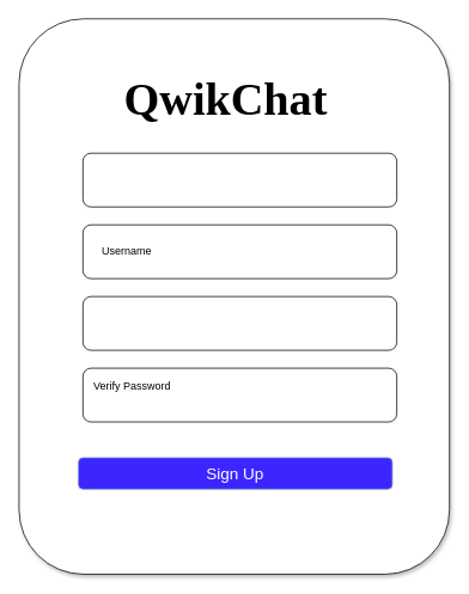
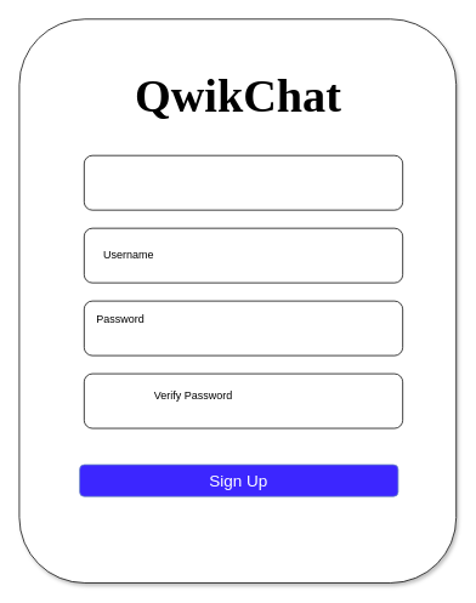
  <mxCell id="0" />
  <mxCell id="1" parent="0" />
  <mxCell id="2" value="" style="rounded=1;whiteSpace=wrap;html=1;glass=0;shadow=1;" vertex="1" parent="1"><mxGeometry x="20.75" y="20" width="480" height="620" as="geometry" /></mxCell>
  <mxCell id="3" value="&lt;font style=&quot;font-size: 18px;&quot; color=&quot;#ffffff&quot;&gt;Sign Up&lt;br&gt;&lt;/font&gt;" style="rounded=1;whiteSpace=wrap;html=1;align=center;verticalAlign=middle;fontFamily=Helvetica;fontSize=12;fillColor=#3C26FF;strokeColor=#6c8ebf;" vertex="1" parent="1"><mxGeometry x="87" y="510" width="350" height="35" as="geometry" /></mxCell>
- <mxCell id="4" value="QwikChat" style="text;html=1;strokeColor=none;fillColor=none;align=center;verticalAlign=middle;whiteSpace=wrap;rounded=0;fontSize=51;fontFamily=Gugi;fontColor=default;fontStyle=1;fontSource=https%3A%2F%2Ffonts.googleapis.com%2Fcss%3Ffamily%3DGugi;" vertex="1" parent="1"><mxGeometry x="146.37" y="65" width="211.25" height="90" as="geometry" /></mxCell>
+ <mxCell id="4" value="QwikChat" style="text;html=1;strokeColor=none;fillColor=none;align=center;verticalAlign=middle;whiteSpace=wrap;rounded=0;fontSize=51;fontFamily=Gugi;fontColor=default;fontStyle=1;fontSource=https%3A%2F%2Ffonts.googleapis.com%2Fcss%3Ffamily%3DGugi;" vertex="1" parent="1"><mxGeometry x="156.37" y="60" width="211.25" height="90" as="geometry" /></mxCell>
  <mxCell id="5" value="" style="group" vertex="1" connectable="0" parent="1"><mxGeometry x="92" y="250" width="350" height="60" as="geometry" /></mxCell>
  <mxCell id="6" value="" style="rounded=1;whiteSpace=wrap;html=1;" vertex="1" parent="5"><mxGeometry width="350" height="60" as="geometry" /></mxCell>
  <mxCell id="7" value="Username" style="text;html=1;strokeColor=none;fillColor=none;align=center;verticalAlign=middle;whiteSpace=wrap;rounded=0;" vertex="1" parent="5"><mxGeometry x="19.37" y="15" width="60" height="30" as="geometry" /></mxCell>
  <mxCell id="8" value="" style="group" vertex="1" connectable="0" parent="1"><mxGeometry x="92" y="330" width="350" height="60" as="geometry" /></mxCell>
  <mxCell id="9" value="" style="rounded=1;whiteSpace=wrap;html=1;" vertex="1" parent="8"><mxGeometry width="350" height="60" as="geometry" /></mxCell>
+ <mxCell id="10" value="Password" style="text;html=1;strokeColor=none;fillColor=none;align=center;verticalAlign=middle;whiteSpace=wrap;rounded=0;" vertex="1" parent="8"><mxGeometry width="80" height="40" as="geometry" /></mxCell>
  <mxCell id="11" value="" style="group" vertex="1" connectable="0" parent="1"><mxGeometry x="92" y="170" width="350" height="60" as="geometry" /></mxCell>
  <mxCell id="12" value="" style="rounded=1;whiteSpace=wrap;html=1;" vertex="1" parent="11"><mxGeometry width="350" height="60" as="geometry" /></mxCell>
  <mxCell id="13" value="" style="group" vertex="1" connectable="0" parent="1"><mxGeometry x="92" y="410" width="350" height="60" as="geometry" /></mxCell>
  <mxCell id="14" value="" style="rounded=1;whiteSpace=wrap;html=1;" vertex="1" parent="13"><mxGeometry width="350" height="60" as="geometry" /></mxCell>
- <mxCell id="15" value="Verify Password" style="text;html=1;strokeColor=none;fillColor=none;align=center;verticalAlign=middle;whiteSpace=wrap;rounded=0;" vertex="1" parent="13"><mxGeometry width="110" height="40" as="geometry" /></mxCell>
+ <mxCell id="15" value="Verify Password" style="text;html=1;strokeColor=none;fillColor=none;align=center;verticalAlign=middle;whiteSpace=wrap;rounded=0;" vertex="1" parent="13"><mxGeometry x="65" y="5" width="110" height="40" as="geometry" /></mxCell>
